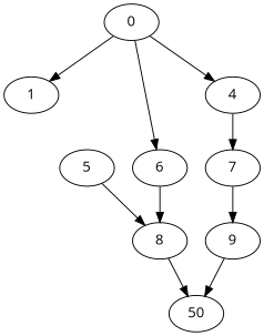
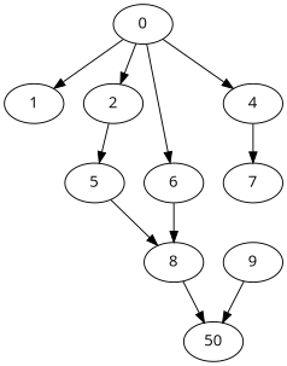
  strict digraph {
    fontname="Open Sans"
    node [execution_time=4 fontname="Open Sans"]
    edge [fontname="Open Sans" weight=10]
    0 [execution_time=8]
    1
+   2
    4 [execution_time=2]
    6 [execution_time=6]
    5 [execution_time=1]
    7 [execution_time=3]
    8
    9
    n10 [execution_time=3 label=50]
    0 -> 1
+   0 -> 2
    0 -> 4
    0 -> 6
+   2 -> 5 [weight=8]
    4 -> 7 [weight=12]
    6 -> 8
    5 -> 8 [weight=8]
-   7 -> 9 [weight=8]
    8 -> n10 [weight=8]
    9 -> n10 [weight=8]
  }
